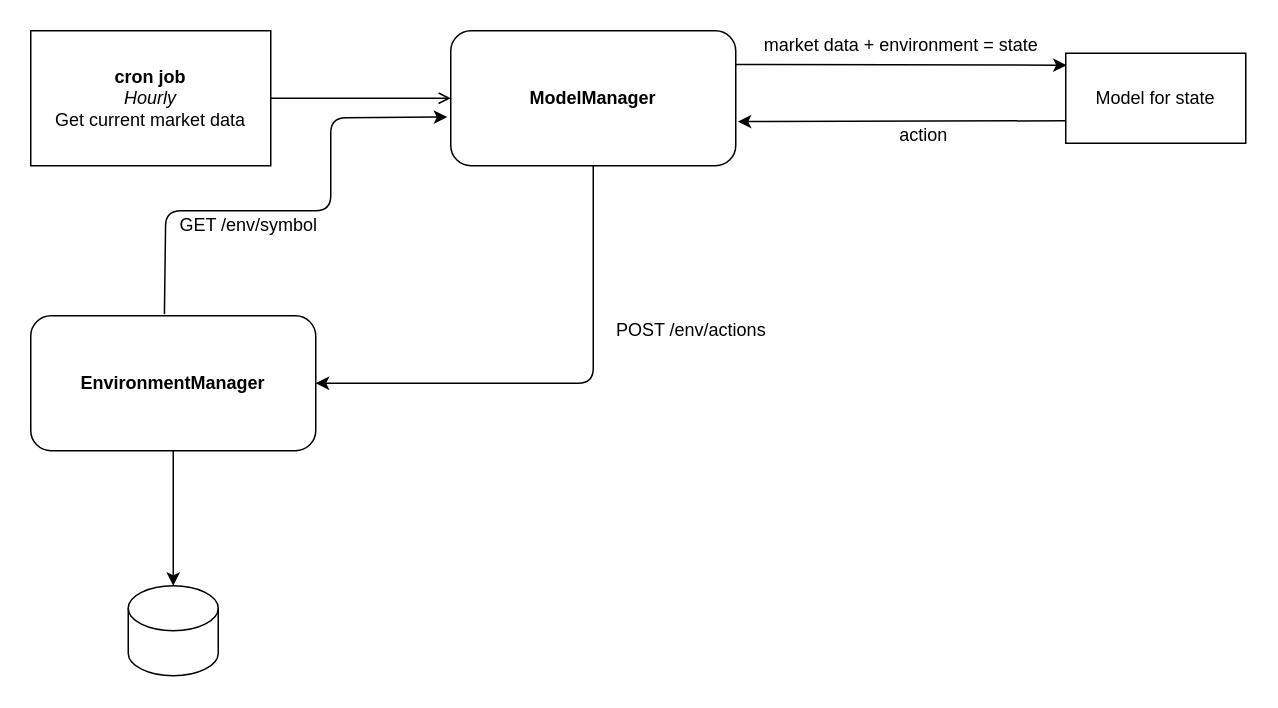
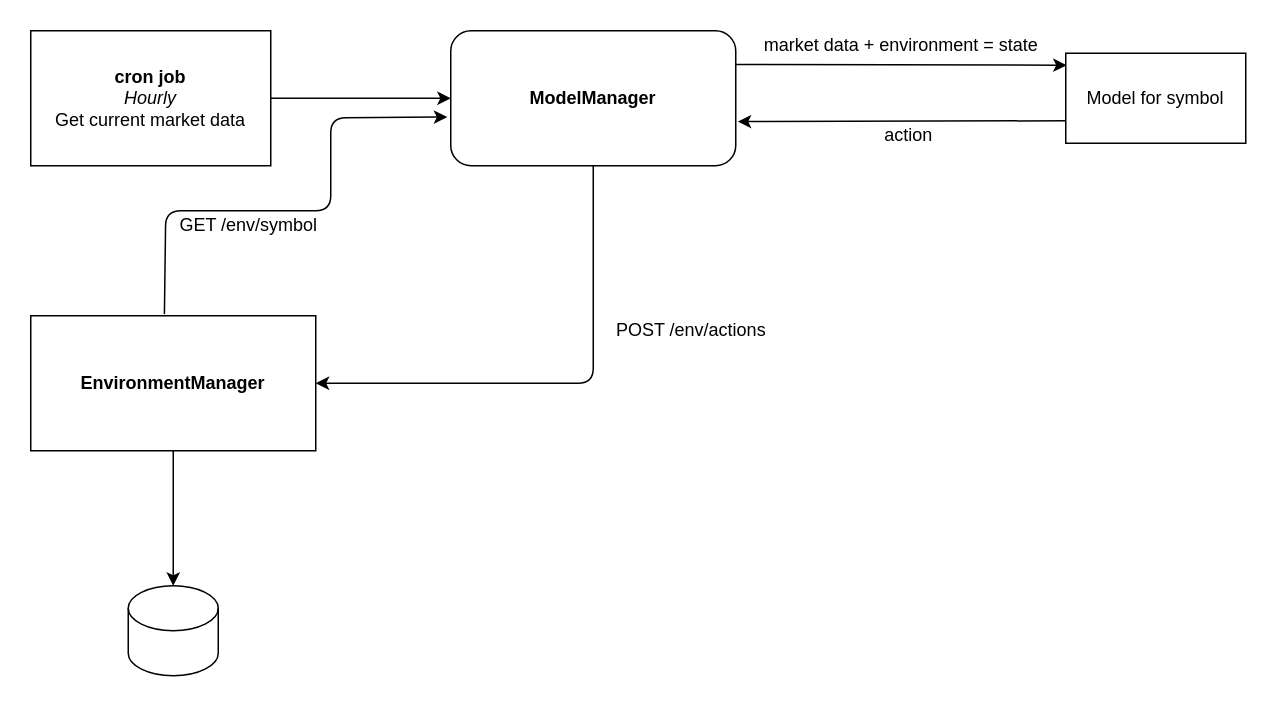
  <mxCell id="0" />
  <mxCell id="1" parent="0" />
- <mxCell id="2" style="edgeStyle=none;html=1;entryX=0;entryY=0.5;entryDx=0;entryDy=0;endArrow=open;" edge="1" parent="1" source="3" target="6"><mxGeometry relative="1" as="geometry" /></mxCell>
+ <mxCell id="2" style="edgeStyle=none;html=1;entryX=0;entryY=0.5;entryDx=0;entryDy=0;" edge="1" parent="1" source="3" target="6"><mxGeometry relative="1" as="geometry" /></mxCell>
  <mxCell id="3" value="&lt;b&gt;cron job&lt;/b&gt;&lt;br&gt;&lt;i&gt;Hourly &lt;/i&gt;&lt;br&gt;Get current market data" style="rounded=0;whiteSpace=wrap;html=1;" vertex="1" parent="1"><mxGeometry x="20" y="20" width="160" height="90" as="geometry" /></mxCell>
  <mxCell id="4" style="edgeStyle=none;html=1;exitX=1;exitY=0.25;exitDx=0;exitDy=0;entryX=0.005;entryY=0.133;entryDx=0;entryDy=0;entryPerimeter=0;" edge="1" parent="1" source="6" target="8"><mxGeometry relative="1" as="geometry" /></mxCell>
  <mxCell id="5" style="edgeStyle=none;html=1;exitX=0.5;exitY=1;exitDx=0;exitDy=0;entryX=1;entryY=0.5;entryDx=0;entryDy=0;" edge="1" parent="1" source="6" target="13"><mxGeometry relative="1" as="geometry"><Array as="points"><mxPoint x="395" y="255" /></Array></mxGeometry></mxCell>
  <mxCell id="6" value="&lt;b&gt;ModelManager&lt;/b&gt;&lt;br&gt;" style="rounded=1;whiteSpace=wrap;html=1;" vertex="1" parent="1"><mxGeometry x="300" y="20" width="190" height="90" as="geometry" /></mxCell>
  <mxCell id="7" style="edgeStyle=none;html=1;exitX=0;exitY=0.75;exitDx=0;exitDy=0;entryX=1.007;entryY=0.673;entryDx=0;entryDy=0;entryPerimeter=0;" edge="1" parent="1" source="8" target="6"><mxGeometry relative="1" as="geometry" /></mxCell>
- <mxCell id="8" value="Model for state" style="whiteSpace=wrap;html=1;" vertex="1" parent="1"><mxGeometry x="710" y="35" width="120" height="60" as="geometry" /></mxCell>
+ <mxCell id="8" value="Model for symbol" style="whiteSpace=wrap;html=1;" vertex="1" parent="1"><mxGeometry x="710" y="35" width="120" height="60" as="geometry" /></mxCell>
  <mxCell id="9" value="market data + environment = state" style="text;html=1;align=center;verticalAlign=middle;resizable=0;points=[];autosize=1;strokeColor=none;" vertex="1" parent="1"><mxGeometry x="500" y="20" width="200" height="20" as="geometry" /></mxCell>
- <mxCell id="10" value="action" style="text;html=1;align=center;verticalAlign=middle;resizable=0;points=[];autosize=1;strokeColor=none;" vertex="1" parent="1"><mxGeometry x="590" y="80" width="50" height="20" as="geometry" /></mxCell>
+ <mxCell id="10" value="action" style="text;html=1;align=center;verticalAlign=middle;resizable=0;points=[];autosize=1;strokeColor=none;" vertex="1" parent="1"><mxGeometry x="580" y="80" width="50" height="20" as="geometry" /></mxCell>
  <mxCell id="11" style="edgeStyle=none;html=1;entryX=-0.012;entryY=0.639;entryDx=0;entryDy=0;entryPerimeter=0;exitX=0.469;exitY=-0.012;exitDx=0;exitDy=0;exitPerimeter=0;" edge="1" parent="1" source="13" target="6"><mxGeometry relative="1" as="geometry"><Array as="points"><mxPoint x="110" y="140" /><mxPoint x="220" y="140" /><mxPoint x="220" y="78" /></Array></mxGeometry></mxCell>
  <mxCell id="12" style="edgeStyle=none;html=1;" edge="1" parent="1" source="13"><mxGeometry relative="1" as="geometry"><mxPoint x="115" y="390" as="targetPoint" /></mxGeometry></mxCell>
- <mxCell id="13" value="&lt;b&gt;EnvironmentManager&lt;/b&gt;" style="rounded=1;whiteSpace=wrap;html=1;" vertex="1" parent="1"><mxGeometry x="20" y="210" width="190" height="90" as="geometry" /></mxCell>
+ <mxCell id="13" value="&lt;b&gt;EnvironmentManager&lt;/b&gt;" style="whiteSpace=wrap;html=1;rounded=0;" vertex="1" parent="1"><mxGeometry x="20" y="210" width="190" height="90" as="geometry" /></mxCell>
  <mxCell id="14" value="GET /env/symbol" style="text;html=1;align=center;verticalAlign=middle;resizable=0;points=[];autosize=1;strokeColor=none;" vertex="1" parent="1"><mxGeometry x="110" y="140" width="110" height="20" as="geometry" /></mxCell>
  <mxCell id="15" value="POST /env/actions" style="text;html=1;align=center;verticalAlign=middle;resizable=0;points=[];autosize=1;strokeColor=none;" vertex="1" parent="1"><mxGeometry x="400" y="210" width="120" height="20" as="geometry" /></mxCell>
  <mxCell id="16" value="" style="shape=cylinder3;whiteSpace=wrap;html=1;boundedLbl=1;backgroundOutline=1;size=15;" vertex="1" parent="1"><mxGeometry x="85" y="390" width="60" height="60" as="geometry" /></mxCell>
